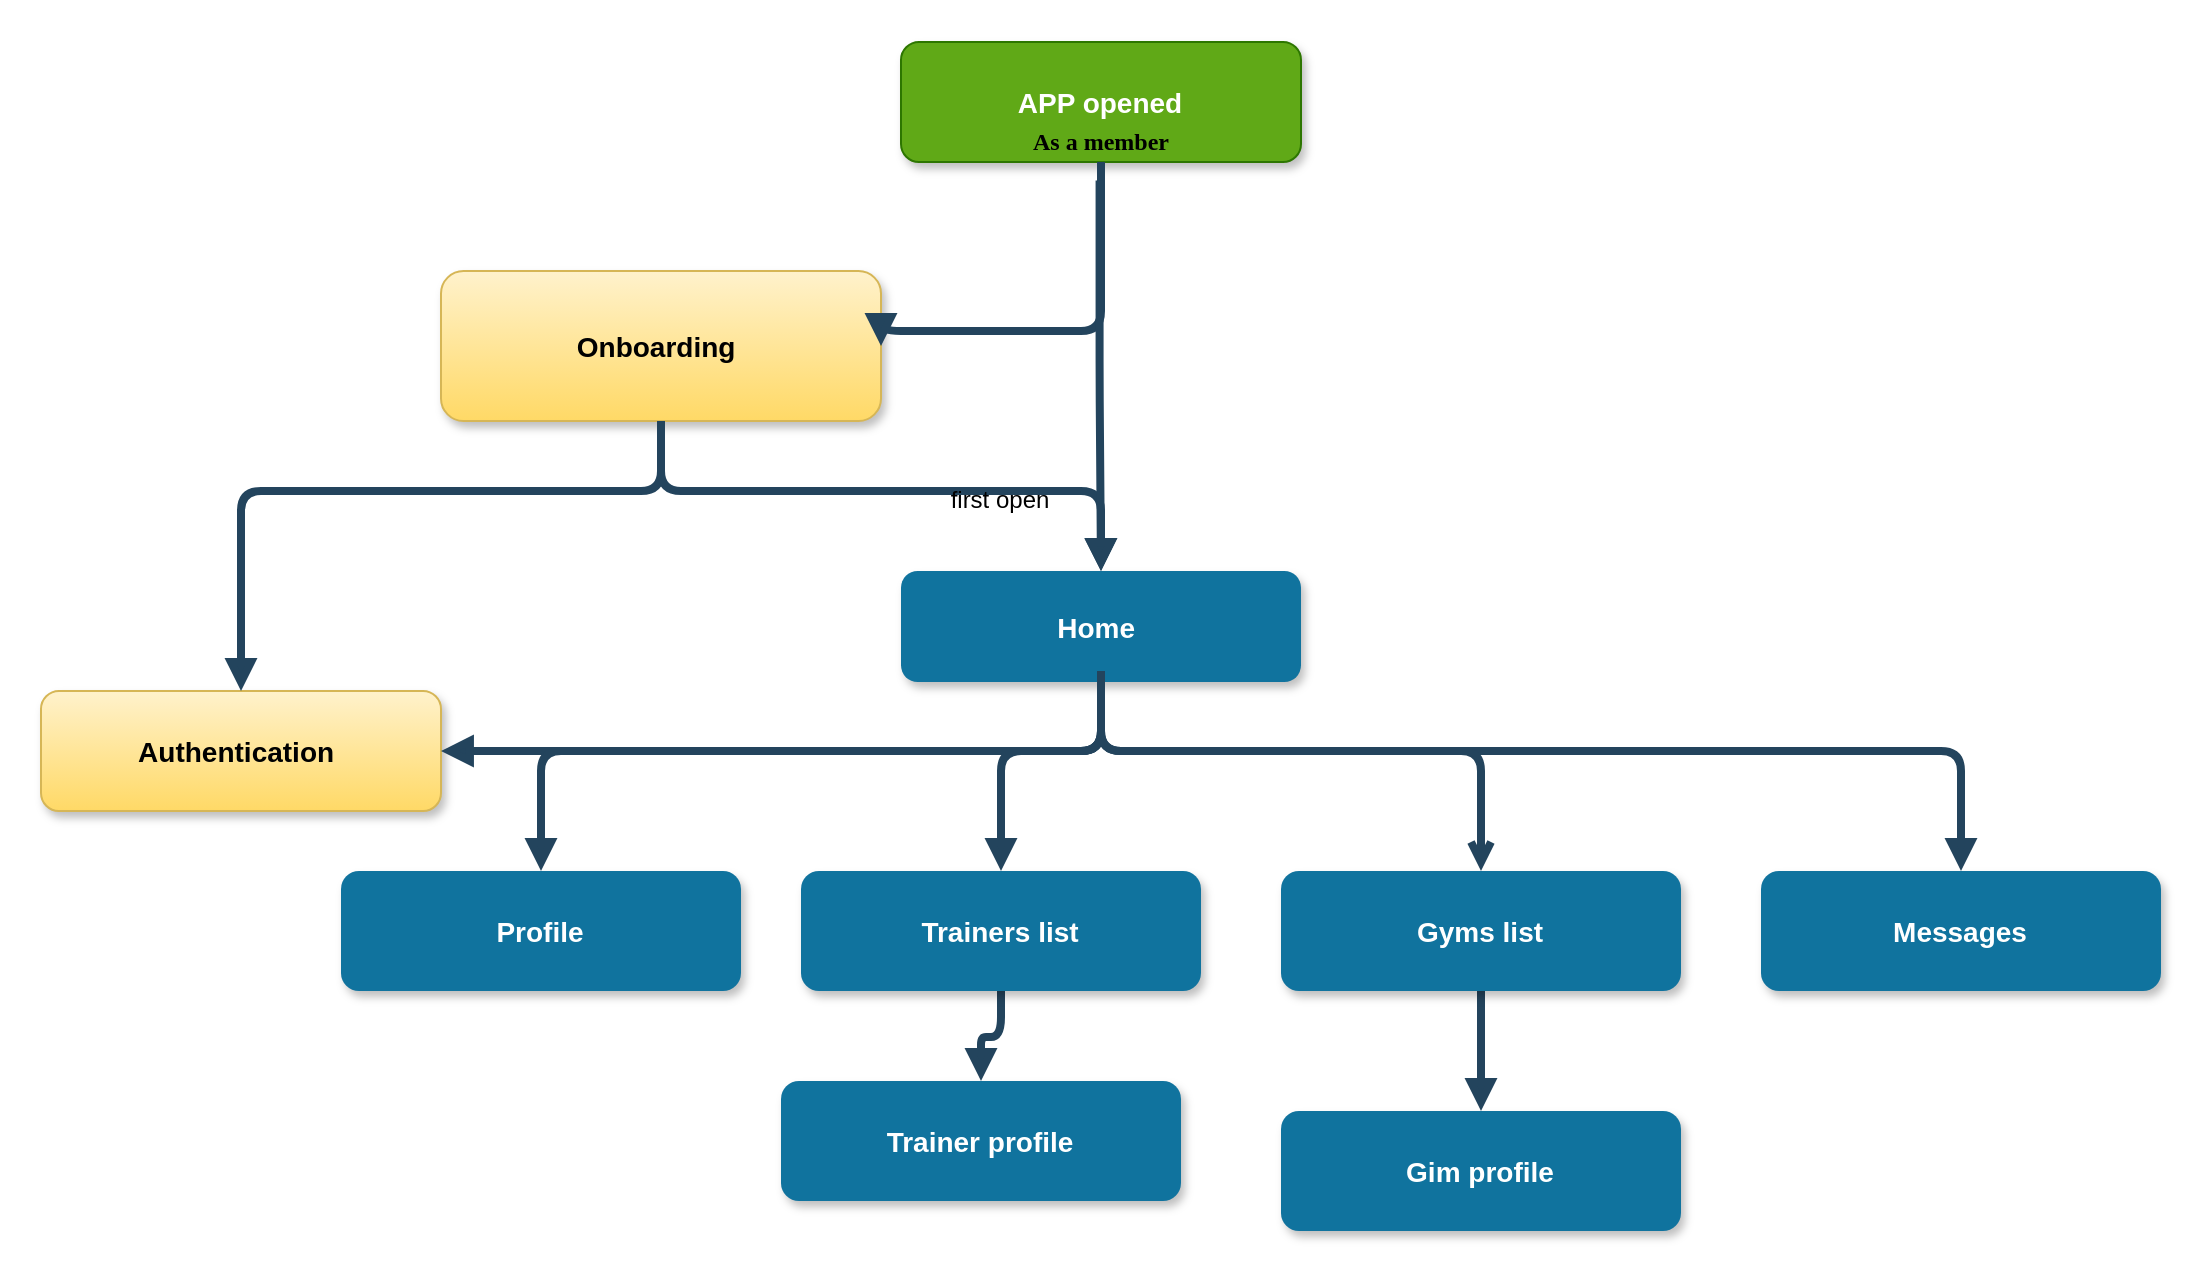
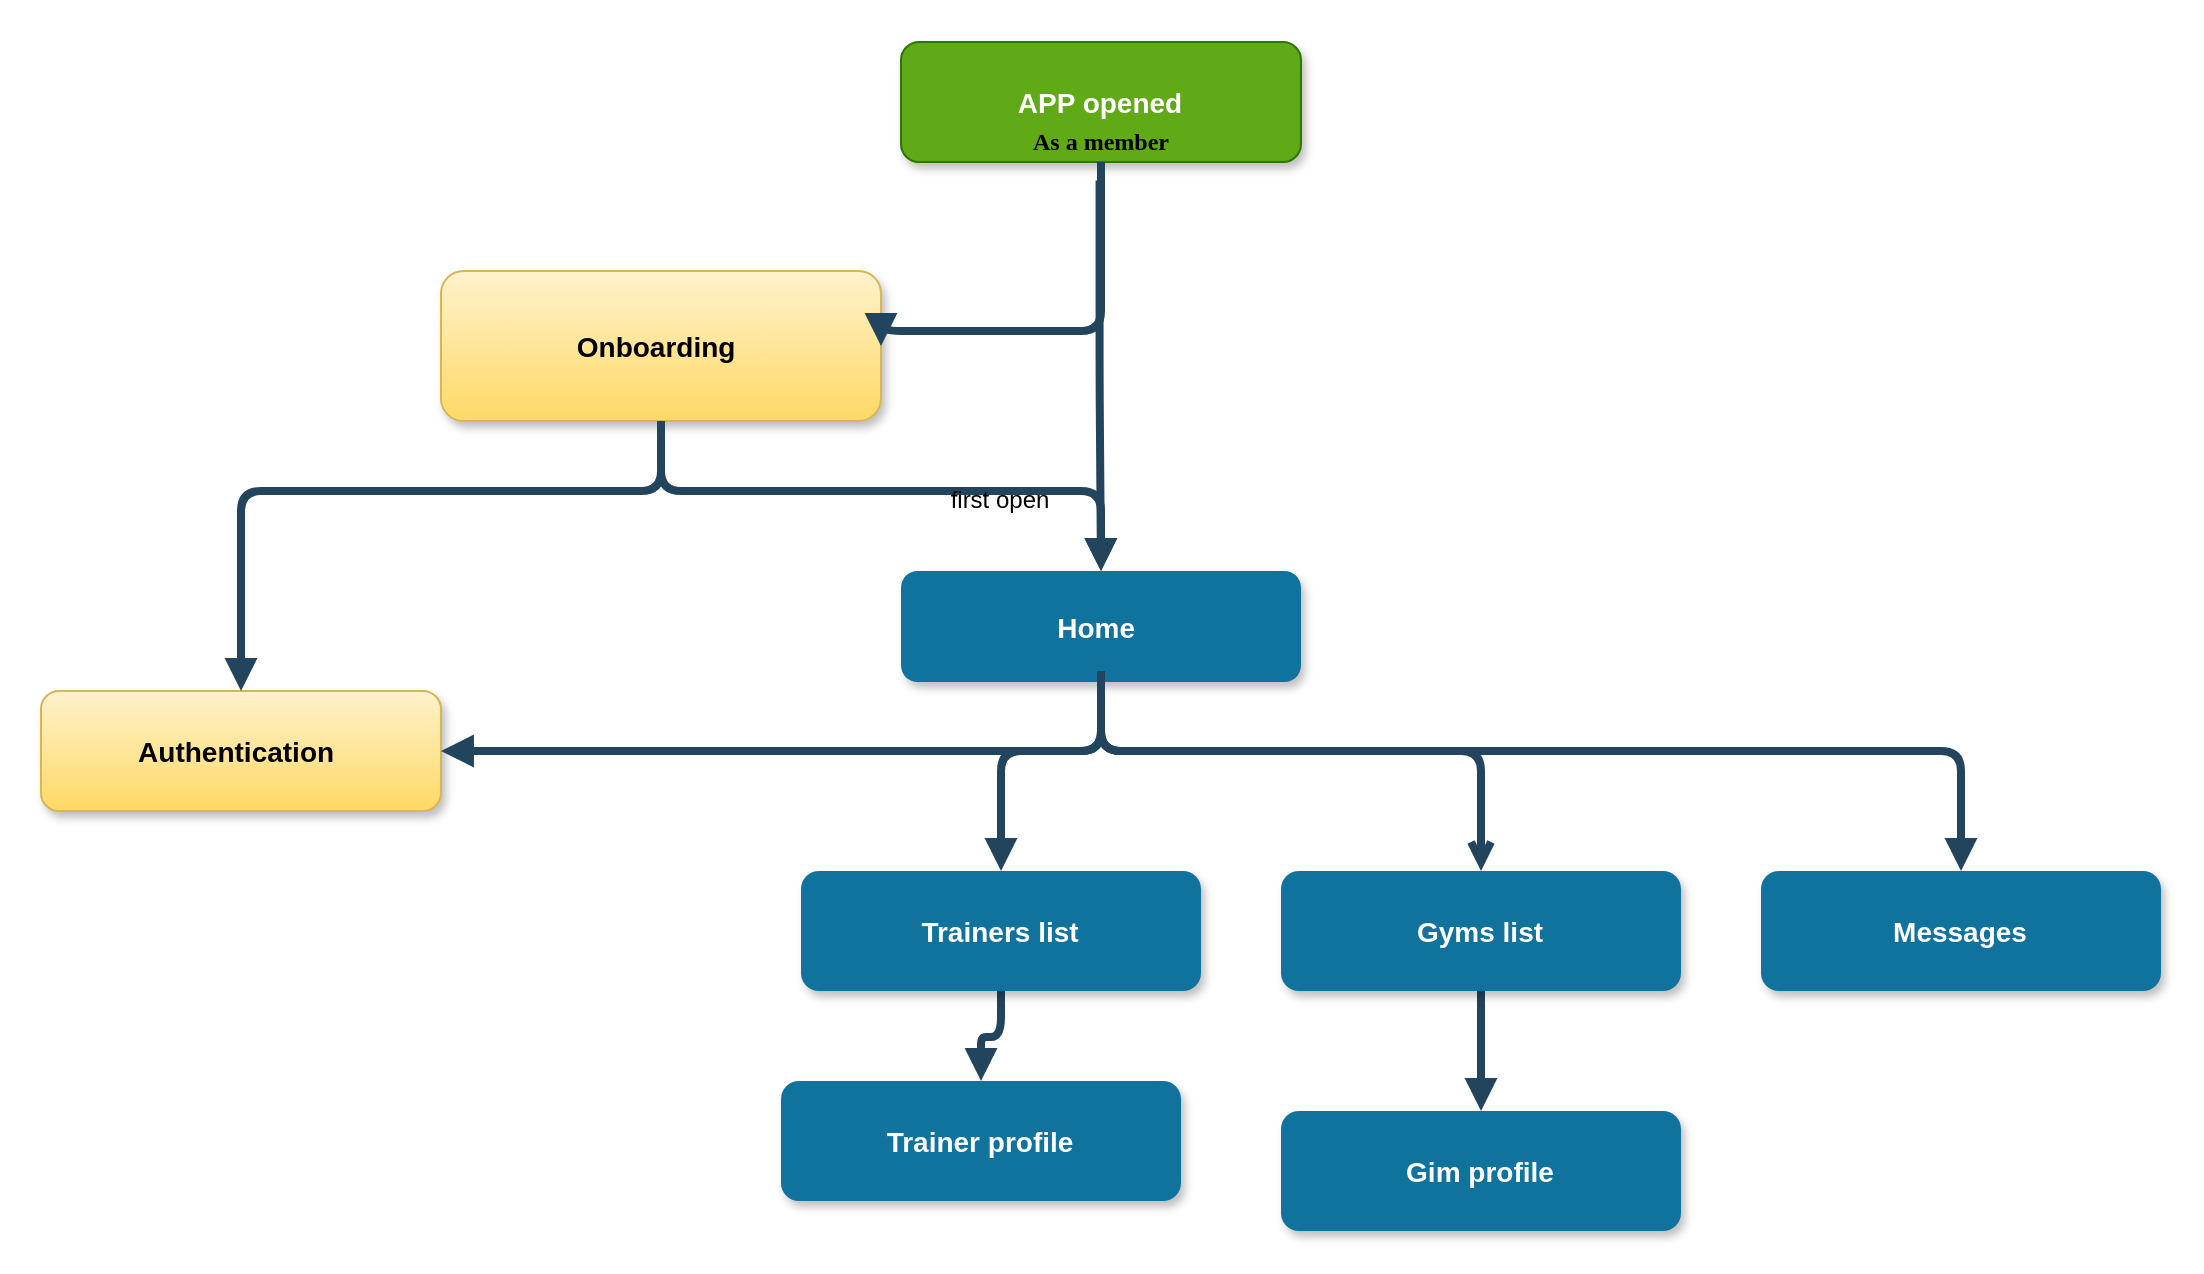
  <mxCell id="0" />
  <mxCell id="1" parent="0" />
  <mxCell id="2" value="APP opened" style="rounded=1;fillColor=#60a917;strokeColor=#2D7600;shadow=1;fontStyle=1;fontSize=14;fontColor=#ffffff;" parent="1" vertex="1"><mxGeometry x="450" y="20.5" width="200" height="60" as="geometry" /></mxCell>
  <mxCell id="3" value="Onboarding " style="rounded=1;fillColor=#fff2cc;strokeColor=#d6b656;shadow=1;fontStyle=1;fontSize=14;gradientColor=#ffd966;" parent="1" vertex="1"><mxGeometry x="220" y="135" width="220" height="75" as="geometry" /></mxCell>
  <mxCell id="4" value="Authentication " style="rounded=1;fillColor=#fff2cc;strokeColor=#d6b656;shadow=1;gradientColor=#ffd966;fontStyle=1;fontSize=14;" parent="1" vertex="1"><mxGeometry x="20" y="345" width="200" height="60" as="geometry" /></mxCell>
  <mxCell id="5" style="edgeStyle=elbowEdgeStyle;orthogonalLoop=1;jettySize=auto;elbow=vertical;html=1;endArrow=block;endFill=1;strokeColor=#23445D;strokeWidth=4;entryX=0.5;entryY=0;entryDx=0;entryDy=0;" edge="1" parent="1" source="6" target="22"><mxGeometry relative="1" as="geometry"><mxPoint x="1030" y="435" as="targetPoint" /><Array as="points"><mxPoint x="980" y="375" /><mxPoint x="790" y="375" /></Array></mxGeometry></mxCell>
  <mxCell id="6" value="Home " style="rounded=1;fillColor=#10739E;shadow=1;gradientColor=none;fontStyle=1;fontColor=#FFFFFF;fontSize=14;strokeColor=none;treeMoving=0;" parent="1" vertex="1"><mxGeometry x="450" y="285" width="200" height="55.5" as="geometry" /></mxCell>
  <mxCell id="7" value="" style="edgeStyle=elbowEdgeStyle;elbow=vertical;strokeWidth=4;endArrow=block;endFill=1;fontStyle=1;strokeColor=#23445D;entryX=1;entryY=0.5;entryDx=0;entryDy=0;" parent="1" source="2" target="3" edge="1"><mxGeometry x="22" y="165.5" width="100" height="100" as="geometry"><mxPoint x="-188" y="80.5" as="sourcePoint" /><mxPoint x="-88" y="-19.5" as="targetPoint" /><Array as="points"><mxPoint x="550" y="165" /></Array></mxGeometry></mxCell>
  <mxCell id="8" value="" style="edgeStyle=elbowEdgeStyle;elbow=vertical;strokeWidth=4;endArrow=block;endFill=1;fontStyle=1;strokeColor=#23445D;" parent="1" source="3" target="4" edge="1"><mxGeometry x="22" y="165.5" width="100" height="100" as="geometry"><mxPoint x="-188" y="80.5" as="sourcePoint" /><mxPoint x="-88" y="-19.5" as="targetPoint" /><Array as="points"><mxPoint x="330" y="245" /><mxPoint x="280" y="245" /><mxPoint x="290" y="235" /></Array></mxGeometry></mxCell>
  <mxCell id="9" value="" style="edgeStyle=elbowEdgeStyle;elbow=vertical;strokeWidth=4;endArrow=block;endFill=1;fontStyle=1;strokeColor=#23445D;entryX=0.5;entryY=0;entryDx=0;entryDy=0;" parent="1" source="3" target="6" edge="1"><mxGeometry x="22" y="165.5" width="100" height="100" as="geometry"><mxPoint x="-188" y="80.5" as="sourcePoint" /><mxPoint x="550" y="295" as="targetPoint" /><Array as="points"><mxPoint x="562" y="245" /><mxPoint x="562" y="275" /></Array></mxGeometry></mxCell>
  <mxCell id="10" value="" style="edgeStyle=elbowEdgeStyle;elbow=vertical;strokeWidth=4;endArrow=block;endFill=1;fontStyle=1;strokeColor=#23445D;entryX=0.5;entryY=0;entryDx=0;entryDy=0;" edge="1" parent="1" target="6"><mxGeometry x="338.29" y="110.25" width="100" height="100" as="geometry"><mxPoint x="549.29" y="89.75" as="sourcePoint" /><mxPoint x="600" y="245" as="targetPoint" /><Array as="points"><mxPoint x="646.29" y="189.75" /><mxPoint x="596.29" y="189.75" /><mxPoint x="606.29" y="179.75" /></Array></mxGeometry></mxCell>
  <mxCell id="11" value="first open" style="text;html=1;strokeColor=none;fillColor=none;align=center;verticalAlign=middle;whiteSpace=wrap;rounded=0;" vertex="1" parent="1"><mxGeometry x="470" y="240" width="60" height="20" as="geometry" /></mxCell>
  <mxCell id="12" value="" style="edgeStyle=elbowEdgeStyle;elbow=vertical;strokeWidth=4;endArrow=block;endFill=1;fontStyle=1;strokeColor=#23445D;exitX=0.5;exitY=1;exitDx=0;exitDy=0;entryX=1;entryY=0.5;entryDx=0;entryDy=0;" edge="1" parent="1" source="6" target="4"><mxGeometry x="122" y="243.25" width="100" height="100" as="geometry"><mxPoint x="430" y="272.75" as="sourcePoint" /><mxPoint x="330" y="375" as="targetPoint" /><Array as="points"><mxPoint x="360" y="375" /><mxPoint x="380" y="322.75" /><mxPoint x="390" y="312.75" /></Array></mxGeometry></mxCell>
  <mxCell id="13" value="" style="edgeStyle=elbowEdgeStyle;elbow=vertical;strokeWidth=4;endArrow=block;endFill=1;fontStyle=1;strokeColor=#23445D;entryX=0.5;entryY=0;entryDx=0;entryDy=0;" edge="1" parent="1" target="15"><mxGeometry x="372" y="305.5" width="100" height="100" as="geometry"><mxPoint x="550" y="335" as="sourcePoint" /><mxPoint x="770" y="415" as="targetPoint" /><Array as="points"><mxPoint x="670" y="375" /><mxPoint x="630" y="385" /><mxPoint x="640" y="375" /></Array></mxGeometry></mxCell>
  <mxCell id="14" style="edgeStyle=elbowEdgeStyle;orthogonalLoop=1;jettySize=auto;elbow=vertical;html=1;entryX=0.5;entryY=0;entryDx=0;entryDy=0;endArrow=block;endFill=1;strokeColor=#23445D;strokeWidth=4;" edge="1" parent="1" source="15" target="23"><mxGeometry relative="1" as="geometry" /></mxCell>
  <mxCell id="15" value="Trainers list" style="rounded=1;fillColor=#10739E;strokeColor=none;shadow=1;gradientColor=none;fontStyle=1;fontColor=#FFFFFF;fontSize=14;" vertex="1" parent="1"><mxGeometry x="400" y="435" width="200" height="60" as="geometry" /></mxCell>
- <mxCell id="16" value="Profile" style="rounded=1;fillColor=#10739E;strokeColor=none;shadow=1;gradientColor=none;fontStyle=1;fontColor=#FFFFFF;fontSize=14;" vertex="1" parent="1"><mxGeometry x="170" y="435" width="200" height="60" as="geometry" /></mxCell>
- <mxCell id="17" value="" style="edgeStyle=elbowEdgeStyle;elbow=vertical;strokeWidth=4;endArrow=block;endFill=1;fontStyle=1;strokeColor=#23445D;entryX=0.5;entryY=0;entryDx=0;entryDy=0;exitX=0.5;exitY=1;exitDx=0;exitDy=0;" edge="1" parent="1" source="6" target="16"><mxGeometry x="382" y="315.5" width="100" height="100" as="geometry"><mxPoint x="560" y="345" as="sourcePoint" /><mxPoint x="720" y="405" as="targetPoint" /><Array as="points"><mxPoint x="480" y="375" /><mxPoint x="640" y="395" /><mxPoint x="650" y="385" /></Array></mxGeometry></mxCell>
  <mxCell id="18" style="edgeStyle=elbowEdgeStyle;orthogonalLoop=1;jettySize=auto;elbow=vertical;html=1;entryX=0.5;entryY=0;entryDx=0;entryDy=0;endArrow=block;endFill=1;strokeColor=#23445D;strokeWidth=4;" edge="1" parent="1" source="6" target="6"><mxGeometry relative="1" as="geometry" /></mxCell>
  <mxCell id="19" value="" style="edgeStyle=elbowEdgeStyle;elbow=vertical;strokeWidth=4;endArrow=open;endFill=1;fontStyle=1;strokeColor=#23445D;entryX=0.5;entryY=0;entryDx=0;entryDy=0;exitX=0.5;exitY=1;exitDx=0;exitDy=0;" edge="1" parent="1" source="6" target="21"><mxGeometry x="632" y="311" width="100" height="100" as="geometry"><mxPoint x="810" y="340.5" as="sourcePoint" /><mxPoint x="970" y="440.5" as="targetPoint" /><Array as="points"><mxPoint x="760" y="375" /><mxPoint x="890" y="390.5" /><mxPoint x="900" y="380.5" /></Array></mxGeometry></mxCell>
  <mxCell id="20" style="edgeStyle=elbowEdgeStyle;orthogonalLoop=1;jettySize=auto;elbow=vertical;html=1;endArrow=block;endFill=1;strokeColor=#23445D;strokeWidth=4;entryX=0.5;entryY=0;entryDx=0;entryDy=0;" edge="1" parent="1" source="21" target="24"><mxGeometry relative="1" as="geometry"><mxPoint x="740" y="530" as="targetPoint" /></mxGeometry></mxCell>
  <mxCell id="21" value="Gyms list" style="rounded=1;fillColor=#10739E;strokeColor=none;shadow=1;gradientColor=none;fontStyle=1;fontColor=#FFFFFF;fontSize=14;" vertex="1" parent="1"><mxGeometry x="640" y="435" width="200" height="60" as="geometry" /></mxCell>
  <mxCell id="22" value="Messages" style="rounded=1;fillColor=#10739E;strokeColor=none;shadow=1;gradientColor=none;fontStyle=1;fontColor=#FFFFFF;fontSize=14;" vertex="1" parent="1"><mxGeometry x="880" y="435" width="200" height="60" as="geometry" /></mxCell>
  <mxCell id="23" value="Trainer profile" style="rounded=1;fillColor=#10739E;strokeColor=none;shadow=1;gradientColor=none;fontStyle=1;fontColor=#FFFFFF;fontSize=14;" vertex="1" parent="1"><mxGeometry x="390" y="540" width="200" height="60" as="geometry" /></mxCell>
  <mxCell id="24" value="Gim profile" style="rounded=1;fillColor=#10739E;strokeColor=none;shadow=1;gradientColor=none;fontStyle=1;fontColor=#FFFFFF;fontSize=14;" vertex="1" parent="1"><mxGeometry x="640" y="555" width="200" height="60" as="geometry" /></mxCell>
  <mxCell id="25" value="&lt;font face=&quot;Verdana&quot;&gt;&lt;b&gt;As a member&lt;/b&gt;&lt;/font&gt;" style="text;html=1;align=center;verticalAlign=middle;resizable=0;points=[];autosize=1;strokeColor=none;" vertex="1" parent="1"><mxGeometry x="500" y="60.5" width="100" height="20" as="geometry" /></mxCell>
